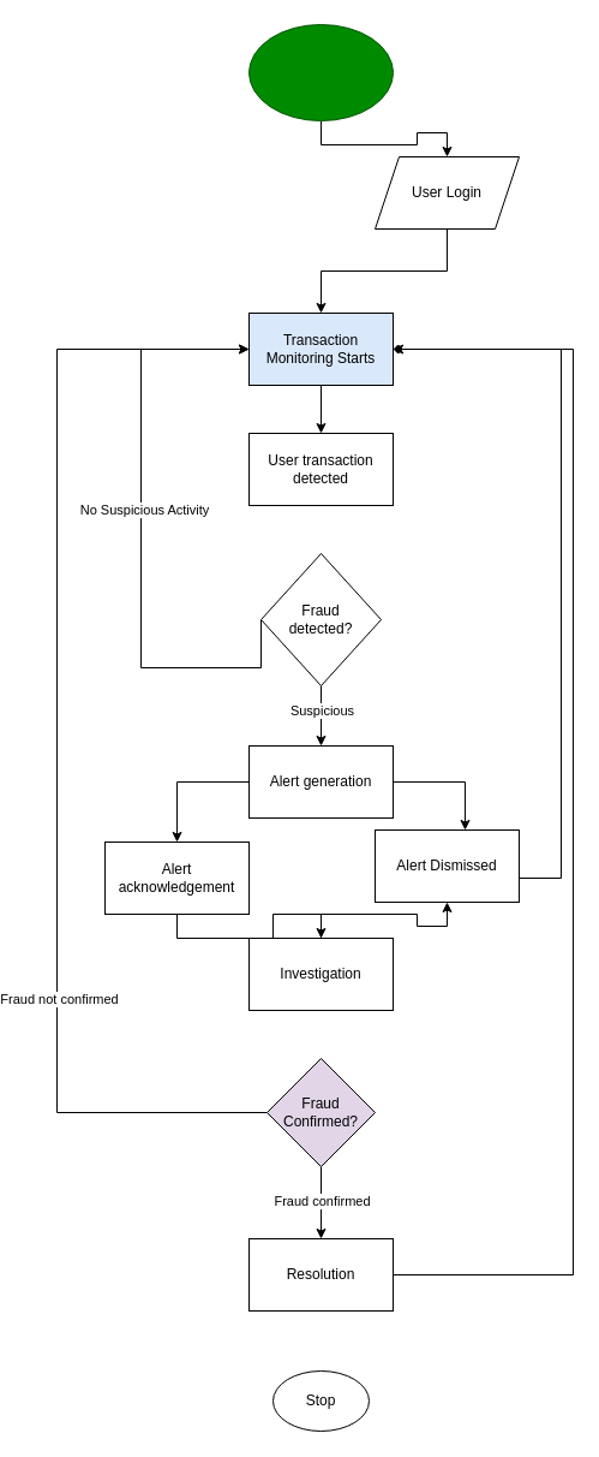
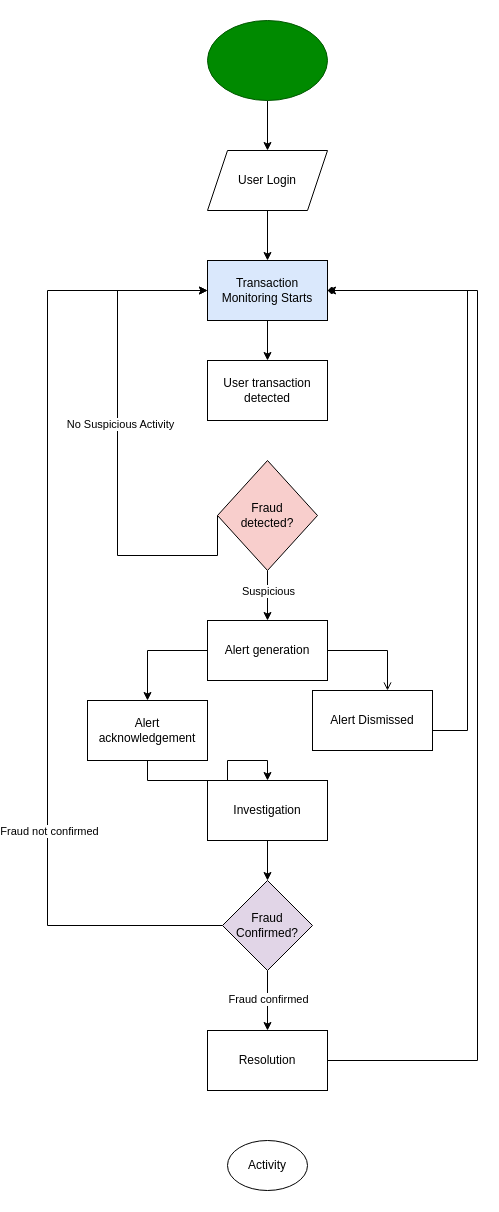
  <mxCell id="0" />
  <mxCell id="1" parent="0" />
  <mxCell id="2" value="" style="edgeStyle=orthogonalEdgeStyle;rounded=0;orthogonalLoop=1;jettySize=auto;html=1;" edge="1" parent="1" source="3" target="5"><mxGeometry relative="1" as="geometry" /></mxCell>
  <mxCell id="3" value="" style="ellipse;whiteSpace=wrap;html=1;fillColor=#008a00;strokeColor=#005700;fontColor=#ffffff;" vertex="1" parent="1"><mxGeometry x="180" y="20" width="120" height="80" as="geometry" /></mxCell>
  <mxCell id="4" value="" style="edgeStyle=orthogonalEdgeStyle;rounded=0;orthogonalLoop=1;jettySize=auto;html=1;" edge="1" parent="1" source="5" target="7"><mxGeometry relative="1" as="geometry" /></mxCell>
- <mxCell id="5" value="User Login" style="shape=parallelogram;perimeter=parallelogramPerimeter;whiteSpace=wrap;html=1;fixedSize=1;" vertex="1" parent="1"><mxGeometry x="285" y="130" width="120" height="60" as="geometry" /></mxCell>
+ <mxCell id="5" value="User Login" style="shape=parallelogram;perimeter=parallelogramPerimeter;whiteSpace=wrap;html=1;fixedSize=1;" vertex="1" parent="1"><mxGeometry x="180" y="150" width="120" height="60" as="geometry" /></mxCell>
  <mxCell id="6" value="" style="edgeStyle=orthogonalEdgeStyle;rounded=0;orthogonalLoop=1;jettySize=auto;html=1;" edge="1" parent="1" source="7" target="8"><mxGeometry relative="1" as="geometry" /></mxCell>
  <mxCell id="7" value="Transaction Monitoring Starts" style="whiteSpace=wrap;html=1;fillColor=#dae8fc;" vertex="1" parent="1"><mxGeometry x="180" y="260" width="120" height="60" as="geometry" /></mxCell>
  <mxCell id="8" value="User transaction detected" style="whiteSpace=wrap;html=1;" vertex="1" parent="1"><mxGeometry x="180" y="360" width="120" height="60" as="geometry" /></mxCell>
  <mxCell id="9" style="edgeStyle=orthogonalEdgeStyle;rounded=0;orthogonalLoop=1;jettySize=auto;html=1;entryX=0;entryY=0.5;entryDx=0;entryDy=0;exitX=0;exitY=0.5;exitDx=0;exitDy=0;" edge="1" parent="1" source="13" target="7"><mxGeometry relative="1" as="geometry"><mxPoint x="180" y="520" as="sourcePoint" /><mxPoint x="110" y="290" as="targetPoint" /><Array as="points"><mxPoint x="90" y="555" /><mxPoint x="90" y="290" /></Array></mxGeometry></mxCell>
  <mxCell id="10" value="No Suspicious Activity" style="edgeLabel;html=1;align=center;verticalAlign=middle;resizable=0;points=[];" vertex="1" connectable="0" parent="9"><mxGeometry x="0.099" y="-2" relative="1" as="geometry"><mxPoint as="offset" /></mxGeometry></mxCell>
  <mxCell id="11" value="" style="edgeStyle=orthogonalEdgeStyle;rounded=0;orthogonalLoop=1;jettySize=auto;html=1;" edge="1" parent="1" source="13" target="16"><mxGeometry relative="1" as="geometry" /></mxCell>
  <mxCell id="12" value="Suspicious" style="edgeLabel;html=1;align=center;verticalAlign=middle;resizable=0;points=[];" vertex="1" connectable="0" parent="11"><mxGeometry x="-0.21" relative="1" as="geometry"><mxPoint as="offset" /></mxGeometry></mxCell>
- <mxCell id="13" value="Fraud &lt;br&gt;detected?" style="rhombus;whiteSpace=wrap;html=1;" vertex="1" parent="1"><mxGeometry x="190" y="460" width="100" height="110" as="geometry" /></mxCell>
+ <mxCell id="13" value="Fraud &lt;br&gt;detected?" style="rhombus;whiteSpace=wrap;html=1;fillColor=#f8cecc;" vertex="1" parent="1"><mxGeometry x="190" y="460" width="100" height="110" as="geometry" /></mxCell>
  <mxCell id="14" value="" style="edgeStyle=orthogonalEdgeStyle;rounded=0;orthogonalLoop=1;jettySize=auto;html=1;" edge="1" parent="1" source="16" target="18"><mxGeometry relative="1" as="geometry"><Array as="points"><mxPoint x="120" y="650" /></Array></mxGeometry></mxCell>
- <mxCell id="15" value="" style="edgeStyle=orthogonalEdgeStyle;rounded=0;orthogonalLoop=1;jettySize=auto;html=1;" edge="1" parent="1" source="16" target="20"><mxGeometry relative="1" as="geometry"><Array as="points"><mxPoint x="360" y="650" /></Array></mxGeometry></mxCell>
+ <mxCell id="15" value="" style="edgeStyle=orthogonalEdgeStyle;rounded=0;orthogonalLoop=1;jettySize=auto;html=1;endArrow=open;" edge="1" parent="1" source="16" target="20"><mxGeometry relative="1" as="geometry"><Array as="points"><mxPoint x="360" y="650" /></Array></mxGeometry></mxCell>
  <mxCell id="16" value="Alert generation" style="whiteSpace=wrap;html=1;" vertex="1" parent="1"><mxGeometry x="180" y="620" width="120" height="60" as="geometry" /></mxCell>
  <mxCell id="17" value="" style="edgeStyle=orthogonalEdgeStyle;rounded=0;orthogonalLoop=1;jettySize=auto;html=1;" edge="1" parent="1" source="18" target="22"><mxGeometry relative="1" as="geometry" /></mxCell>
  <mxCell id="18" value="Alert acknowledgement" style="whiteSpace=wrap;html=1;" vertex="1" parent="1"><mxGeometry x="60" y="700" width="120" height="60" as="geometry" /></mxCell>
  <mxCell id="19" style="edgeStyle=orthogonalEdgeStyle;rounded=0;orthogonalLoop=1;jettySize=auto;html=1;entryX=1;entryY=0.5;entryDx=0;entryDy=0;" edge="1" parent="1" source="20" target="7"><mxGeometry relative="1" as="geometry"><Array as="points"><mxPoint x="440" y="730" /><mxPoint x="440" y="290" /></Array></mxGeometry></mxCell>
  <mxCell id="20" value="Alert&amp;nbsp;Dismissed" style="whiteSpace=wrap;html=1;" vertex="1" parent="1"><mxGeometry x="285" y="690" width="120" height="60" as="geometry" /></mxCell>
- <mxCell id="21" value="" style="edgeStyle=orthogonalEdgeStyle;rounded=0;orthogonalLoop=1;jettySize=auto;html=1;" edge="1" parent="1" source="22" target="20"><mxGeometry relative="1" as="geometry" /></mxCell>
+ <mxCell id="21" value="" style="edgeStyle=orthogonalEdgeStyle;rounded=0;orthogonalLoop=1;jettySize=auto;html=1;" edge="1" parent="1" source="22" target="27"><mxGeometry relative="1" as="geometry" /></mxCell>
  <mxCell id="22" value="Investigation" style="whiteSpace=wrap;html=1;" vertex="1" parent="1"><mxGeometry x="180" y="780" width="120" height="60" as="geometry" /></mxCell>
  <mxCell id="23" value="" style="edgeStyle=orthogonalEdgeStyle;rounded=0;orthogonalLoop=1;jettySize=auto;html=1;" edge="1" parent="1" source="27" target="29"><mxGeometry relative="1" as="geometry" /></mxCell>
  <mxCell id="24" value="Fraud confirmed" style="edgeLabel;html=1;align=center;verticalAlign=middle;resizable=0;points=[];" vertex="1" connectable="0" parent="23"><mxGeometry x="-0.077" relative="1" as="geometry"><mxPoint as="offset" /></mxGeometry></mxCell>
  <mxCell id="25" style="edgeStyle=orthogonalEdgeStyle;rounded=0;orthogonalLoop=1;jettySize=auto;html=1;entryX=0;entryY=0.5;entryDx=0;entryDy=0;" edge="1" parent="1" source="27" target="7"><mxGeometry relative="1" as="geometry"><Array as="points"><mxPoint x="20" y="925" /><mxPoint x="20" y="290" /></Array></mxGeometry></mxCell>
  <mxCell id="26" value="Fraud not confirmed" style="edgeLabel;html=1;align=center;verticalAlign=middle;resizable=0;points=[];" vertex="1" connectable="0" parent="25"><mxGeometry x="-0.443" y="-1" relative="1" as="geometry"><mxPoint as="offset" /></mxGeometry></mxCell>
  <mxCell id="27" value="Fraud Confirmed?" style="rhombus;whiteSpace=wrap;html=1;fillColor=#e1d5e7;" vertex="1" parent="1"><mxGeometry x="195" y="880" width="90" height="90" as="geometry" /></mxCell>
  <mxCell id="28" style="edgeStyle=orthogonalEdgeStyle;rounded=0;orthogonalLoop=1;jettySize=auto;html=1;entryX=1;entryY=0.5;entryDx=0;entryDy=0;endArrow=diamond;" edge="1" parent="1" source="29" target="7"><mxGeometry relative="1" as="geometry"><Array as="points"><mxPoint x="450" y="1060" /><mxPoint x="450" y="290" /></Array></mxGeometry></mxCell>
  <mxCell id="29" value="Resolution" style="whiteSpace=wrap;html=1;" vertex="1" parent="1"><mxGeometry x="180" y="1030" width="120" height="60" as="geometry" /></mxCell>
- <mxCell id="30" value="Stop" style="ellipse;whiteSpace=wrap;html=1;" vertex="1" parent="1"><mxGeometry x="200" y="1140" width="80" height="50" as="geometry" /></mxCell>
+ <mxCell id="30" value="Activity" style="ellipse;whiteSpace=wrap;html=1;" vertex="1" parent="1"><mxGeometry x="200" y="1140" width="80" height="50" as="geometry" /></mxCell>
